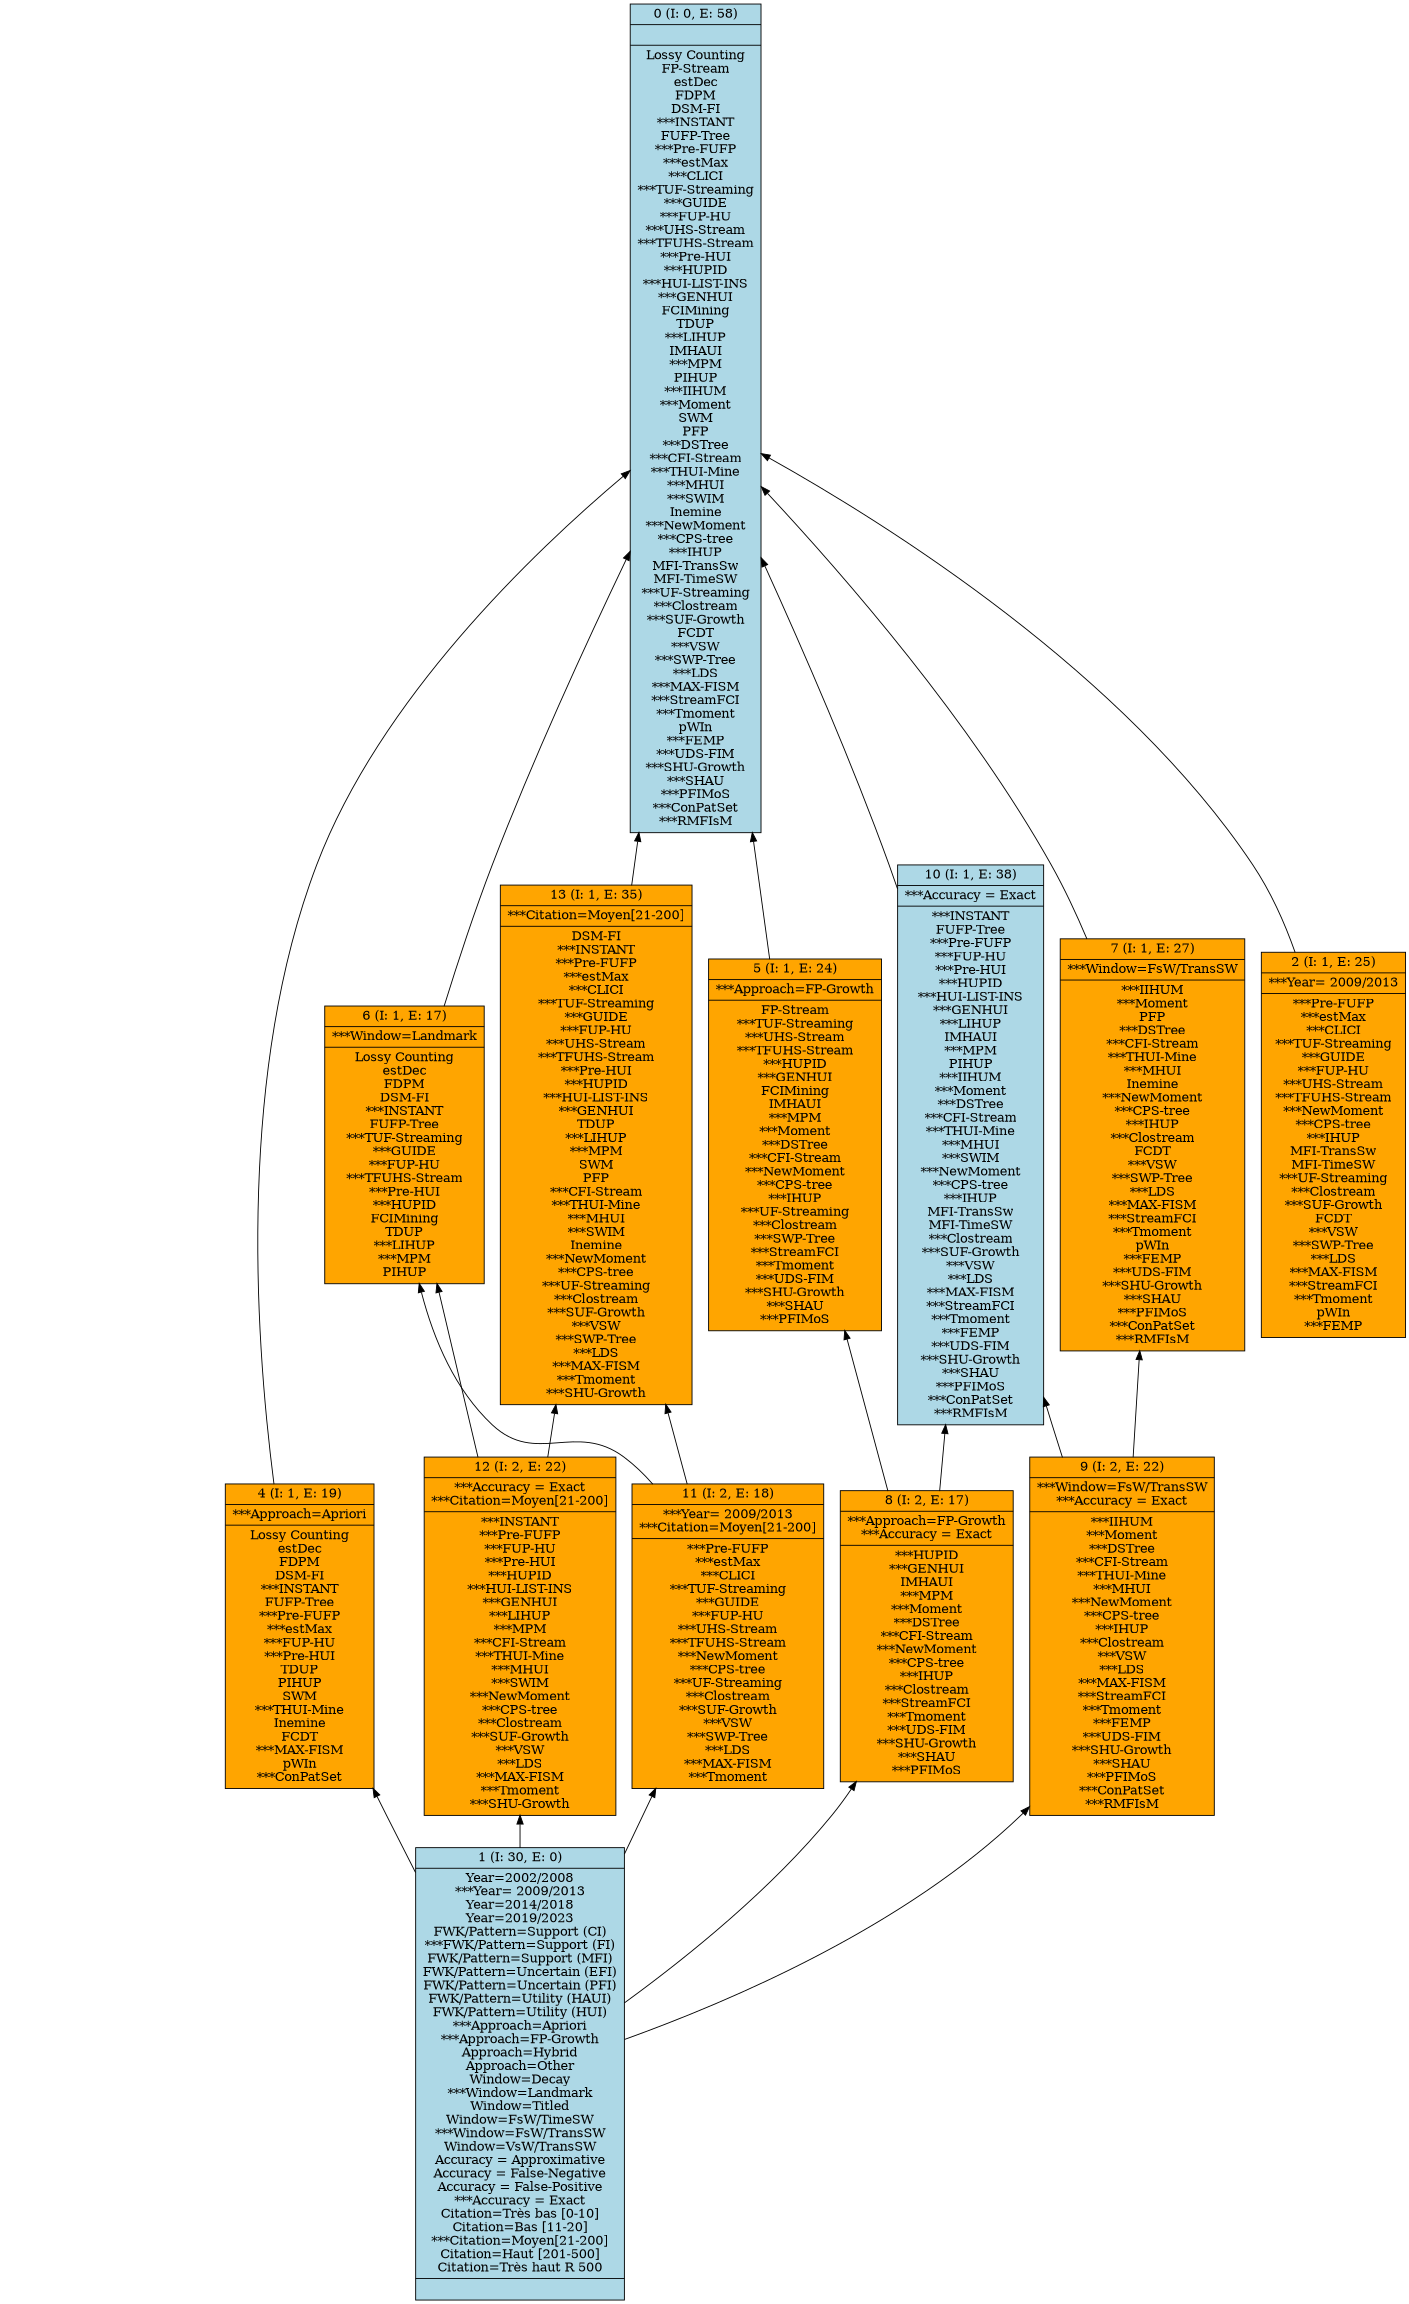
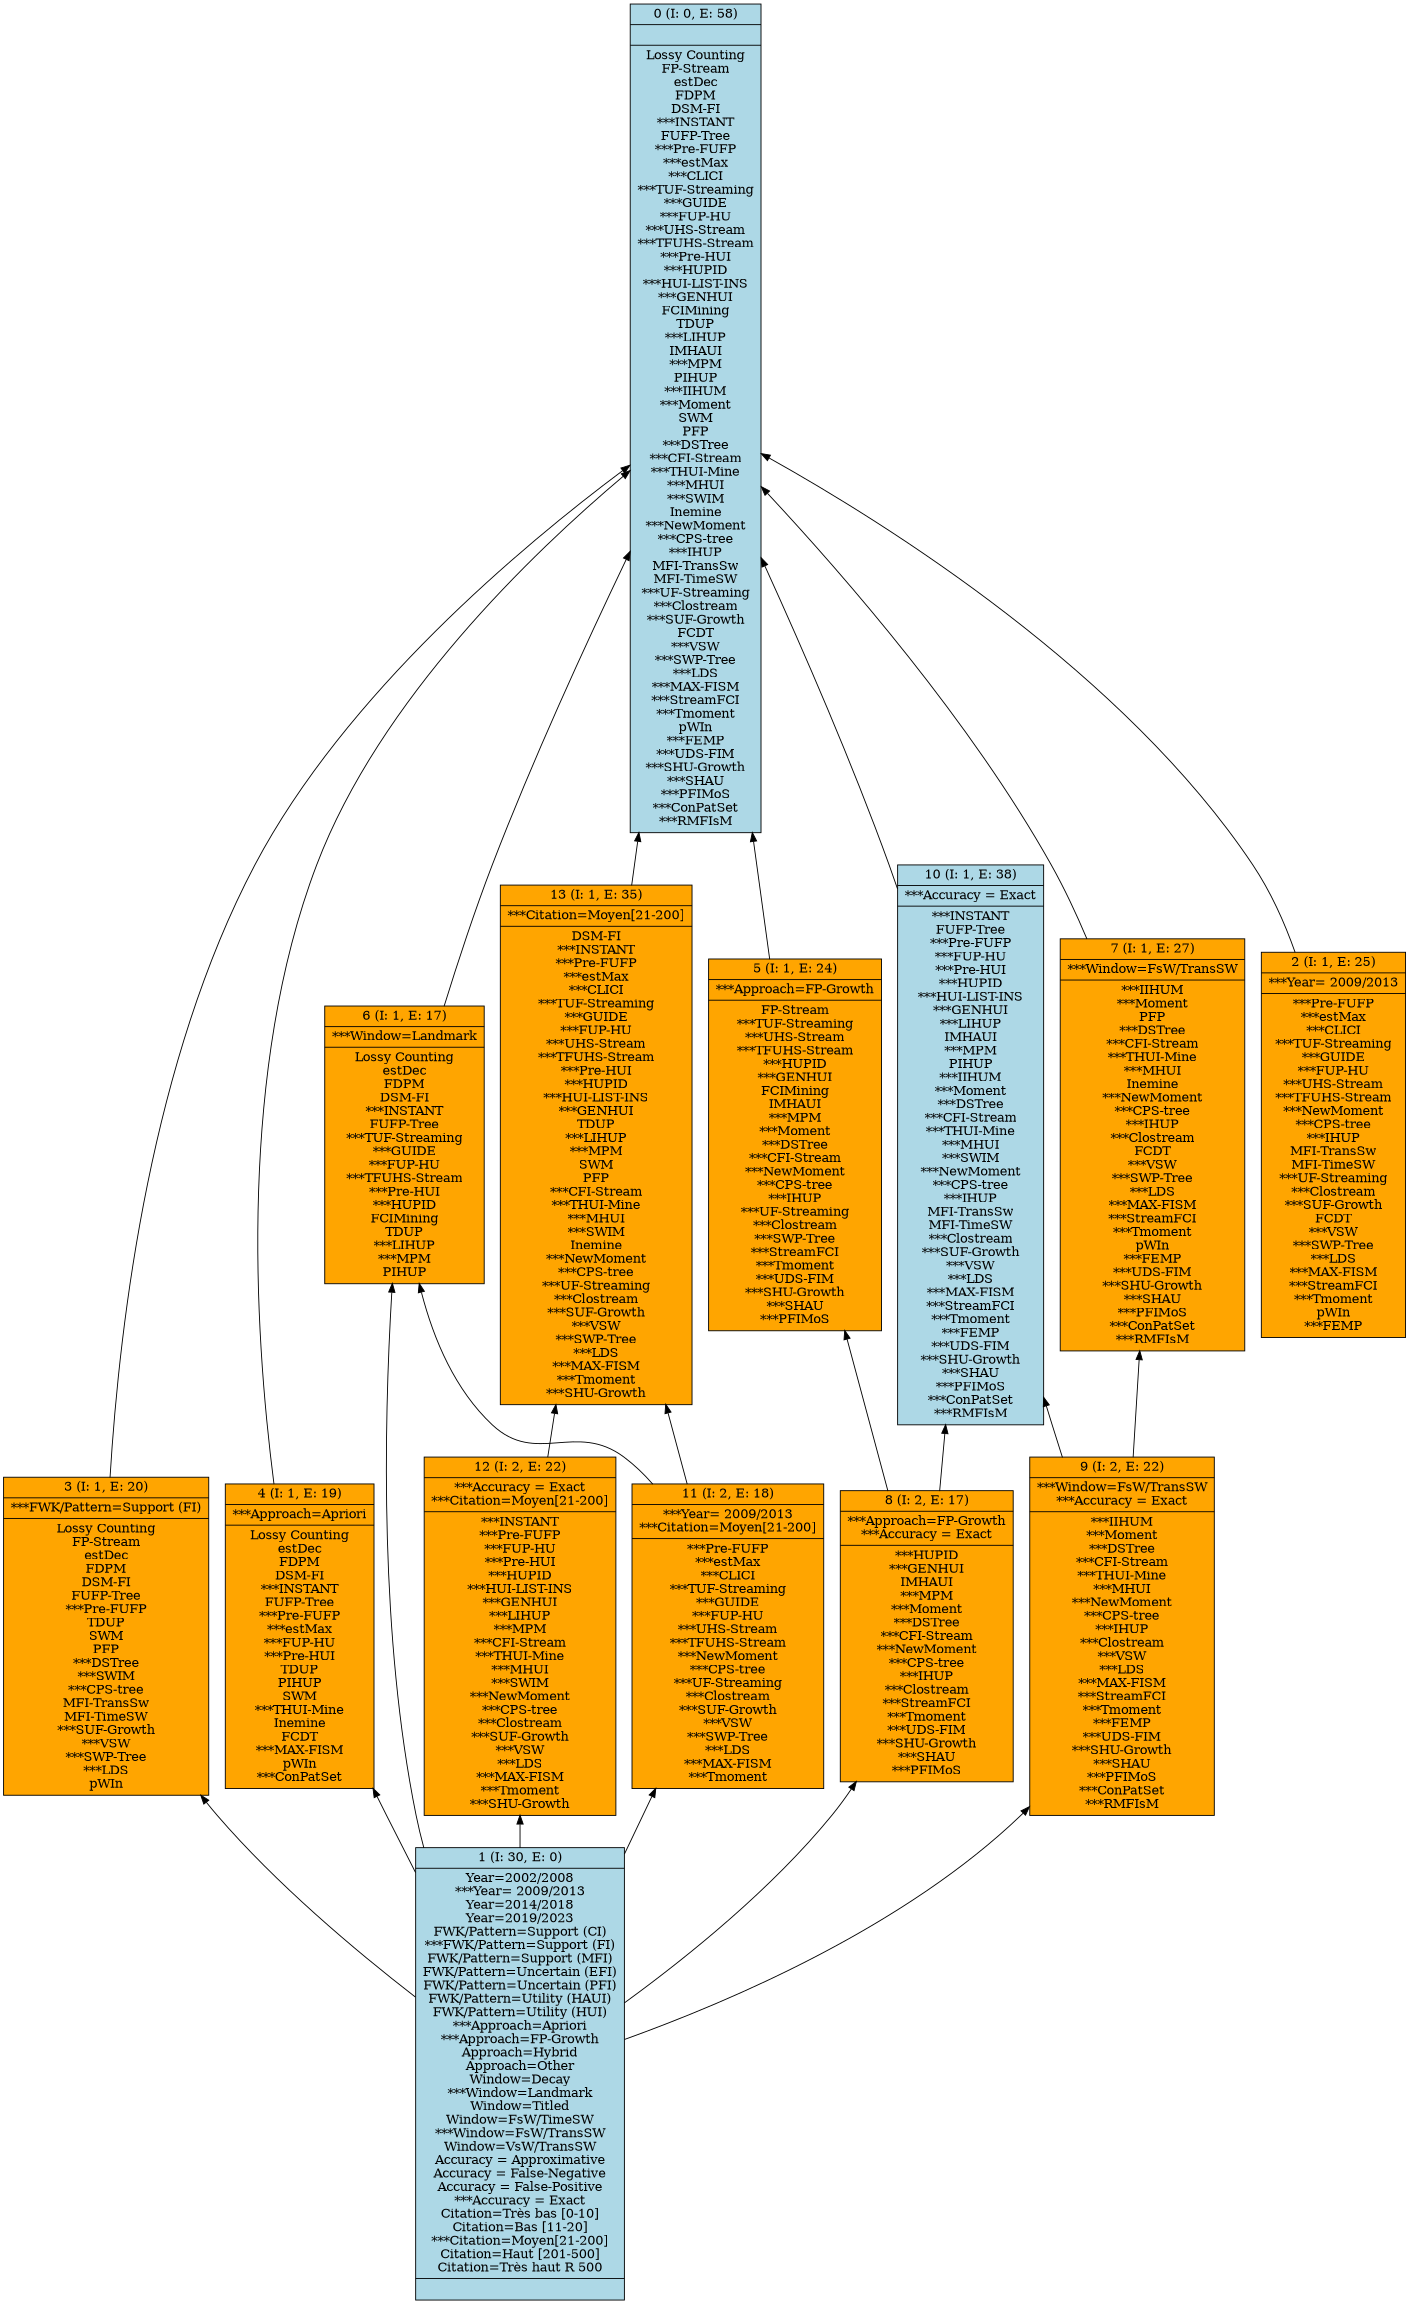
  digraph {
    rankdir=BT
    node [fillcolor=orange shape=record style=filled]
    n1 [fillcolor=lightblue label="{0 (I: 0, E: 58)||Lossy Counting\nFP-Stream\nestDec\nFDPM\nDSM-FI\n***INSTANT\nFUFP-Tree\n***Pre-FUFP\n***estMax\n***CLICI\n***TUF-Streaming\n***GUIDE\n***FUP-HU\n***UHS-Stream\n***TFUHS-Stream\n***Pre-HUI\n***HUPID\n***HUI-LIST-INS\n***GENHUI\nFCIMining\nTDUP\n***LIHUP\nIMHAUI\n***MPM\nPIHUP\n***IIHUM\n***Moment\nSWM\nPFP\n***DSTree\n***CFI-Stream\n***THUI-Mine\n***MHUI\n***SWIM\nInemine\n***NewMoment\n***CPS-tree\n***IHUP\nMFI-TransSw\nMFI-TimeSW\n***UF-Streaming\n***Clostream\n***SUF-Growth\nFCDT\n***VSW\n***SWP-Tree\n***LDS\n***MAX-FISM\n***StreamFCI\n***Tmoment\npWIn\n***FEMP\n***UDS-FIM\n***SHU-Growth\n***SHAU\n***PFIMoS\n***ConPatSet\n***RMFIsM\n}"]
    n2 [fillcolor=lightblue label="{1 (I: 30, E: 0)|Year=2002/2008\n***Year= 2009/2013\nYear=2014/2018\nYear=2019/2023\nFWK/Pattern=Support (CI)\n***FWK/Pattern=Support (FI)\nFWK/Pattern=Support (MFI)\nFWK/Pattern=Uncertain (EFI)\nFWK/Pattern=Uncertain (PFI)\nFWK/Pattern=Utility (HAUI)\nFWK/Pattern=Utility (HUI)\n***Approach=Apriori\n***Approach=FP-Growth\nApproach=Hybrid\nApproach=Other\nWindow=Decay\n***Window=Landmark\nWindow=Titled\nWindow=FsW/TimeSW\n***Window=FsW/TransSW\nWindow=VsW/TransSW\nAccuracy = Approximative\nAccuracy = False-Negative\nAccuracy = False-Positive\n***Accuracy = Exact\nCitation=Très bas [0-10]\nCitation=Bas [11-20]\n***Citation=Moyen[21-200]\nCitation=Haut [201-500]\nCitation=Très haut  R 500\n|}"]
+   n3 [label="{3 (I: 1, E: 20)|***FWK/Pattern=Support (FI)\n|Lossy Counting\nFP-Stream\nestDec\nFDPM\nDSM-FI\nFUFP-Tree\n***Pre-FUFP\nTDUP\nSWM\nPFP\n***DSTree\n***SWIM\n***CPS-tree\nMFI-TransSw\nMFI-TimeSW\n***SUF-Growth\n***VSW\n***SWP-Tree\n***LDS\npWIn\n}"]
    n4 [label="{4 (I: 1, E: 19)|***Approach=Apriori\n|Lossy Counting\nestDec\nFDPM\nDSM-FI\n***INSTANT\nFUFP-Tree\n***Pre-FUFP\n***estMax\n***FUP-HU\n***Pre-HUI\nTDUP\nPIHUP\nSWM\n***THUI-Mine\nInemine\nFCDT\n***MAX-FISM\npWIn\n***ConPatSet\n}"]
    n5 [label="{6 (I: 1, E: 17)|***Window=Landmark\n|Lossy Counting\nestDec\nFDPM\nDSM-FI\n***INSTANT\nFUFP-Tree\n***TUF-Streaming\n***GUIDE\n***FUP-HU\n***TFUHS-Stream\n***Pre-HUI\n***HUPID\nFCIMining\nTDUP\n***LIHUP\n***MPM\nPIHUP\n}"]
    n6 [label="{8 (I: 2, E: 17)|***Approach=FP-Growth\n***Accuracy = Exact\n|***HUPID\n***GENHUI\nIMHAUI\n***MPM\n***Moment\n***DSTree\n***CFI-Stream\n***NewMoment\n***CPS-tree\n***IHUP\n***Clostream\n***StreamFCI\n***Tmoment\n***UDS-FIM\n***SHU-Growth\n***SHAU\n***PFIMoS\n}"]
    n7 [label="{9 (I: 2, E: 22)|***Window=FsW/TransSW\n***Accuracy = Exact\n|***IIHUM\n***Moment\n***DSTree\n***CFI-Stream\n***THUI-Mine\n***MHUI\n***NewMoment\n***CPS-tree\n***IHUP\n***Clostream\n***VSW\n***LDS\n***MAX-FISM\n***StreamFCI\n***Tmoment\n***FEMP\n***UDS-FIM\n***SHU-Growth\n***SHAU\n***PFIMoS\n***ConPatSet\n***RMFIsM\n}"]
    n8 [label="{11 (I: 2, E: 18)|***Year= 2009/2013\n***Citation=Moyen[21-200]\n|***Pre-FUFP\n***estMax\n***CLICI\n***TUF-Streaming\n***GUIDE\n***FUP-HU\n***UHS-Stream\n***TFUHS-Stream\n***NewMoment\n***CPS-tree\n***UF-Streaming\n***Clostream\n***SUF-Growth\n***VSW\n***SWP-Tree\n***LDS\n***MAX-FISM\n***Tmoment\n}"]
    n9 [label="{12 (I: 2, E: 22)|***Accuracy = Exact\n***Citation=Moyen[21-200]\n|***INSTANT\n***Pre-FUFP\n***FUP-HU\n***Pre-HUI\n***HUPID\n***HUI-LIST-INS\n***GENHUI\n***LIHUP\n***MPM\n***CFI-Stream\n***THUI-Mine\n***MHUI\n***SWIM\n***NewMoment\n***CPS-tree\n***Clostream\n***SUF-Growth\n***VSW\n***LDS\n***MAX-FISM\n***Tmoment\n***SHU-Growth\n}"]
    n10 [label="{5 (I: 1, E: 24)|***Approach=FP-Growth\n|FP-Stream\n***TUF-Streaming\n***UHS-Stream\n***TFUHS-Stream\n***HUPID\n***GENHUI\nFCIMining\nIMHAUI\n***MPM\n***Moment\n***DSTree\n***CFI-Stream\n***NewMoment\n***CPS-tree\n***IHUP\n***UF-Streaming\n***Clostream\n***SWP-Tree\n***StreamFCI\n***Tmoment\n***UDS-FIM\n***SHU-Growth\n***SHAU\n***PFIMoS\n}"]
    n11 [fillcolor=lightblue label="{10 (I: 1, E: 38)|***Accuracy = Exact\n|***INSTANT\nFUFP-Tree\n***Pre-FUFP\n***FUP-HU\n***Pre-HUI\n***HUPID\n***HUI-LIST-INS\n***GENHUI\n***LIHUP\nIMHAUI\n***MPM\nPIHUP\n***IIHUM\n***Moment\n***DSTree\n***CFI-Stream\n***THUI-Mine\n***MHUI\n***SWIM\n***NewMoment\n***CPS-tree\n***IHUP\nMFI-TransSw\nMFI-TimeSW\n***Clostream\n***SUF-Growth\n***VSW\n***LDS\n***MAX-FISM\n***StreamFCI\n***Tmoment\n***FEMP\n***UDS-FIM\n***SHU-Growth\n***SHAU\n***PFIMoS\n***ConPatSet\n***RMFIsM\n}"]
    n12 [label="{7 (I: 1, E: 27)|***Window=FsW/TransSW\n|***IIHUM\n***Moment\nPFP\n***DSTree\n***CFI-Stream\n***THUI-Mine\n***MHUI\nInemine\n***NewMoment\n***CPS-tree\n***IHUP\n***Clostream\nFCDT\n***VSW\n***SWP-Tree\n***LDS\n***MAX-FISM\n***StreamFCI\n***Tmoment\npWIn\n***FEMP\n***UDS-FIM\n***SHU-Growth\n***SHAU\n***PFIMoS\n***ConPatSet\n***RMFIsM\n}"]
    n13 [label="{13 (I: 1, E: 35)|***Citation=Moyen[21-200]\n|DSM-FI\n***INSTANT\n***Pre-FUFP\n***estMax\n***CLICI\n***TUF-Streaming\n***GUIDE\n***FUP-HU\n***UHS-Stream\n***TFUHS-Stream\n***Pre-HUI\n***HUPID\n***HUI-LIST-INS\n***GENHUI\nTDUP\n***LIHUP\n***MPM\nSWM\nPFP\n***CFI-Stream\n***THUI-Mine\n***MHUI\n***SWIM\nInemine\n***NewMoment\n***CPS-tree\n***UF-Streaming\n***Clostream\n***SUF-Growth\n***VSW\n***SWP-Tree\n***LDS\n***MAX-FISM\n***Tmoment\n***SHU-Growth\n}"]
    n14 [label="{2 (I: 1, E: 25)|***Year= 2009/2013\n|***Pre-FUFP\n***estMax\n***CLICI\n***TUF-Streaming\n***GUIDE\n***FUP-HU\n***UHS-Stream\n***TFUHS-Stream\n***NewMoment\n***CPS-tree\n***IHUP\nMFI-TransSw\nMFI-TimeSW\n***UF-Streaming\n***Clostream\n***SUF-Growth\nFCDT\n***VSW\n***SWP-Tree\n***LDS\n***MAX-FISM\n***StreamFCI\n***Tmoment\npWIn\n***FEMP\n}"]
+   n2 -> n3
    n2 -> n4
-   n9 -> n5
+   n2 -> n5
    n2 -> n6
    n2 -> n7
    n2 -> n8
    n2 -> n9
+   n3 -> n1
    n4 -> n1
    n5 -> n1
    n6 -> n10
    n6 -> n11
    n7 -> n11
    n7 -> n12
    n8 -> n5
    n8 -> n13
    n9 -> n13
    n10 -> n1
    n11 -> n1
    n12 -> n1
    n13 -> n1
    n14 -> n1
  }
